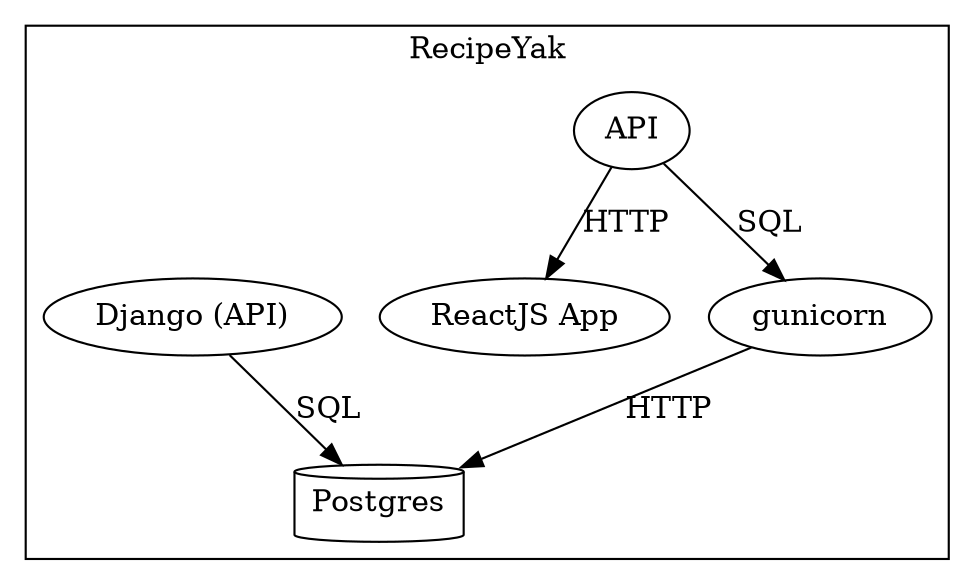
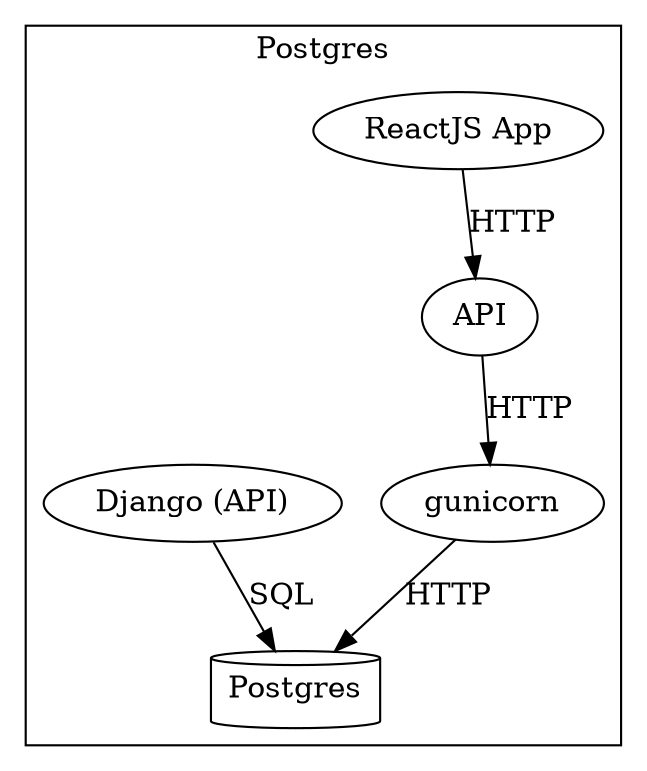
  digraph {
    "ReactJS App"
    n2 [label=API]
    gunicorn
    "Django (API)"
    Postgres [shape=cylinder]
    subgraph cluster_1 {
-     label=RecipeYak
+     label=Postgres
      "ReactJS App"
      n2
      gunicorn
      "Django (API)"
      Postgres
    }
-   n2 -> "ReactJS App" [label=HTTP]
-   n2 -> gunicorn [label=SQL]
+   "ReactJS App" -> n2 [label=HTTP]
+   n2 -> gunicorn [label=HTTP]
    gunicorn -> Postgres [label=HTTP]
    "Django (API)" -> Postgres [label=SQL]
  }
